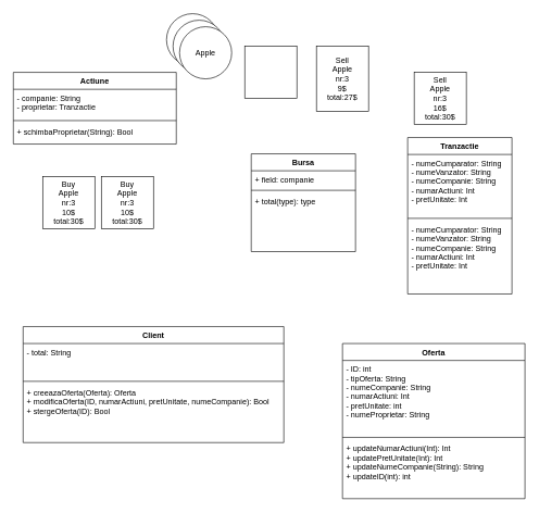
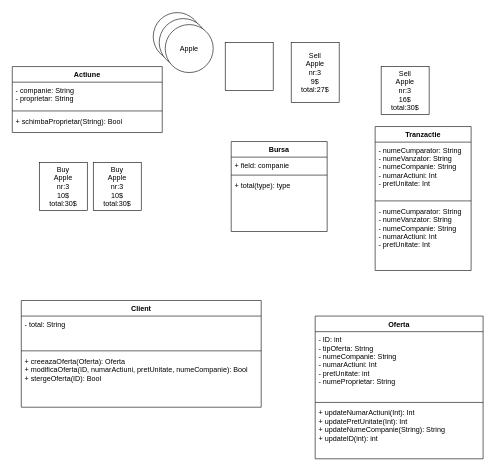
  <mxCell id="0" />
  <mxCell id="1" parent="0" />
  <mxCell id="2" value="Bursa&#10;" style="swimlane;fontStyle=1;align=center;verticalAlign=top;childLayout=stackLayout;horizontal=1;startSize=26;horizontalStack=0;resizeParent=1;resizeParentMax=0;resizeLast=0;collapsible=1;marginBottom=0;" vertex="1" parent="1"><mxGeometry x="385" y="235" width="160" height="150" as="geometry" /></mxCell>
  <mxCell id="3" value="+ field: companie" style="text;strokeColor=none;fillColor=none;align=left;verticalAlign=top;spacingLeft=4;spacingRight=4;overflow=hidden;rotatable=0;points=[[0,0.5],[1,0.5]];portConstraint=eastwest;" vertex="1" parent="2"><mxGeometry y="26" width="160" height="26" as="geometry" /></mxCell>
  <mxCell id="4" value="" style="line;strokeWidth=1;fillColor=none;align=left;verticalAlign=middle;spacingTop=-1;spacingLeft=3;spacingRight=3;rotatable=0;labelPosition=right;points=[];portConstraint=eastwest;" vertex="1" parent="2"><mxGeometry y="52" width="160" height="8" as="geometry" /></mxCell>
  <mxCell id="5" value="+ total(type): type" style="text;strokeColor=none;fillColor=none;align=left;verticalAlign=top;spacingLeft=4;spacingRight=4;overflow=hidden;rotatable=0;points=[[0,0.5],[1,0.5]];portConstraint=eastwest;" vertex="1" parent="2"><mxGeometry y="60" width="160" height="90" as="geometry" /></mxCell>
  <mxCell id="6" value="Buy&lt;br&gt;Apple&lt;br&gt;nr:3&lt;br&gt;10$&lt;br&gt;total:30$" style="whiteSpace=wrap;html=1;aspect=fixed;" vertex="1" parent="1"><mxGeometry x="65" y="270" width="80" height="80" as="geometry" /></mxCell>
  <mxCell id="7" value="" style="whiteSpace=wrap;html=1;aspect=fixed;" vertex="1" parent="1"><mxGeometry x="375" y="70" width="80" height="80" as="geometry" /></mxCell>
  <mxCell id="8" value="Sell&lt;br&gt;Apple&lt;br&gt;nr:3&lt;br&gt;16$&lt;br&gt;total:30$" style="whiteSpace=wrap;html=1;aspect=fixed;" vertex="1" parent="1"><mxGeometry x="635" y="110" width="80" height="80" as="geometry" /></mxCell>
  <mxCell id="9" value="Sell&lt;br&gt;Apple&lt;br&gt;nr:3&lt;br&gt;9$&lt;br&gt;total:27$" style="whiteSpace=wrap;html=1;aspect=fixed;" vertex="1" parent="1"><mxGeometry x="485" y="70" width="80" height="100" as="geometry" /></mxCell>
  <mxCell id="10" value="Apple" style="ellipse;whiteSpace=wrap;html=1;aspect=fixed;" vertex="1" parent="1"><mxGeometry x="255" y="20" width="80" height="80" as="geometry" /></mxCell>
  <mxCell id="11" value="Apple" style="ellipse;whiteSpace=wrap;html=1;aspect=fixed;" vertex="1" parent="1"><mxGeometry x="265" y="30" width="80" height="80" as="geometry" /></mxCell>
  <mxCell id="12" value="Apple" style="ellipse;whiteSpace=wrap;html=1;aspect=fixed;" vertex="1" parent="1"><mxGeometry x="275" y="40" width="80" height="80" as="geometry" /></mxCell>
  <mxCell id="13" value="Actiune" style="swimlane;fontStyle=1;align=center;verticalAlign=top;childLayout=stackLayout;horizontal=1;startSize=26;horizontalStack=0;resizeParent=1;resizeParentMax=0;resizeLast=0;collapsible=1;marginBottom=0;" vertex="1" parent="1"><mxGeometry x="20" y="110" width="250" height="110" as="geometry" /></mxCell>
- <mxCell id="14" value="- companie: String&#10;- proprietar: Tranzactie" style="text;strokeColor=none;fillColor=none;align=left;verticalAlign=top;spacingLeft=4;spacingRight=4;overflow=hidden;rotatable=0;points=[[0,0.5],[1,0.5]];portConstraint=eastwest;" vertex="1" parent="13"><mxGeometry y="26" width="250" height="44" as="geometry" /></mxCell>
+ <mxCell id="14" value="- companie: String&#10;- proprietar: String" style="text;strokeColor=none;fillColor=none;align=left;verticalAlign=top;spacingLeft=4;spacingRight=4;overflow=hidden;rotatable=0;points=[[0,0.5],[1,0.5]];portConstraint=eastwest;" vertex="1" parent="13"><mxGeometry y="26" width="250" height="44" as="geometry" /></mxCell>
  <mxCell id="15" value="" style="line;strokeWidth=1;fillColor=none;align=left;verticalAlign=middle;spacingTop=-1;spacingLeft=3;spacingRight=3;rotatable=0;labelPosition=right;points=[];portConstraint=eastwest;" vertex="1" parent="13"><mxGeometry y="70" width="250" height="8" as="geometry" /></mxCell>
  <mxCell id="16" value="+ schimbaProprietar(String): Bool" style="text;strokeColor=none;fillColor=none;align=left;verticalAlign=top;spacingLeft=4;spacingRight=4;overflow=hidden;rotatable=0;points=[[0,0.5],[1,0.5]];portConstraint=eastwest;" vertex="1" parent="13"><mxGeometry y="78" width="250" height="32" as="geometry" /></mxCell>
  <mxCell id="17" value="Client" style="swimlane;fontStyle=1;align=center;verticalAlign=top;childLayout=stackLayout;horizontal=1;startSize=26;horizontalStack=0;resizeParent=1;resizeParentMax=0;resizeLast=0;collapsible=1;marginBottom=0;" vertex="1" parent="1"><mxGeometry x="35" y="500" width="400" height="178" as="geometry" /></mxCell>
  <mxCell id="18" value="- total: String" style="text;strokeColor=none;fillColor=none;align=left;verticalAlign=top;spacingLeft=4;spacingRight=4;overflow=hidden;rotatable=0;points=[[0,0.5],[1,0.5]];portConstraint=eastwest;" vertex="1" parent="17"><mxGeometry y="26" width="400" height="54" as="geometry" /></mxCell>
  <mxCell id="19" value="" style="line;strokeWidth=1;fillColor=none;align=left;verticalAlign=middle;spacingTop=-1;spacingLeft=3;spacingRight=3;rotatable=0;labelPosition=right;points=[];portConstraint=eastwest;" vertex="1" parent="17"><mxGeometry y="80" width="400" height="8" as="geometry" /></mxCell>
  <mxCell id="20" value="+ creeazaOferta(Oferta): Oferta&#10;+ modificaOferta(ID, numarActiuni, pretUnitate, numeCompanie): Bool&#10;+ stergeOferta(ID): Bool" style="text;strokeColor=none;fillColor=none;align=left;verticalAlign=top;spacingLeft=4;spacingRight=4;overflow=hidden;rotatable=0;points=[[0,0.5],[1,0.5]];portConstraint=eastwest;" vertex="1" parent="17"><mxGeometry y="88" width="400" height="90" as="geometry" /></mxCell>
  <mxCell id="21" value="Oferta" style="swimlane;fontStyle=1;align=center;verticalAlign=top;childLayout=stackLayout;horizontal=1;startSize=26;horizontalStack=0;resizeParent=1;resizeParentMax=0;resizeLast=0;collapsible=1;marginBottom=0;" vertex="1" parent="1"><mxGeometry x="525" y="526" width="280" height="238" as="geometry" /></mxCell>
  <mxCell id="22" value="- ID: int&#10;- tipOferta: String&#10;- numeCompanie: String&#10;- numarActiuni: Int&#10;- pretUnitate: int&#10;- numeProprietar: String" style="text;strokeColor=none;fillColor=none;align=left;verticalAlign=top;spacingLeft=4;spacingRight=4;overflow=hidden;rotatable=0;points=[[0,0.5],[1,0.5]];portConstraint=eastwest;" vertex="1" parent="21"><mxGeometry y="26" width="280" height="114" as="geometry" /></mxCell>
  <mxCell id="23" value="" style="line;strokeWidth=1;fillColor=none;align=left;verticalAlign=middle;spacingTop=-1;spacingLeft=3;spacingRight=3;rotatable=0;labelPosition=right;points=[];portConstraint=eastwest;" vertex="1" parent="21"><mxGeometry y="140" width="280" height="8" as="geometry" /></mxCell>
  <mxCell id="24" value="+ updateNumarActiuni(Int): Int&#10;+ updatePretUnitate(Int): Int&#10;+ updateNumeCompanie(String): String&#10;+ updateID(int): int&#10;" style="text;strokeColor=none;fillColor=none;align=left;verticalAlign=top;spacingLeft=4;spacingRight=4;overflow=hidden;rotatable=0;points=[[0,0.5],[1,0.5]];portConstraint=eastwest;" vertex="1" parent="21"><mxGeometry y="148" width="280" height="90" as="geometry" /></mxCell>
  <mxCell id="25" value="Buy&lt;br&gt;Apple&lt;br&gt;nr:3&lt;br&gt;10$&lt;br&gt;total:30$" style="whiteSpace=wrap;html=1;aspect=fixed;" vertex="1" parent="1"><mxGeometry x="155" y="270" width="80" height="80" as="geometry" /></mxCell>
  <mxCell id="26" value="Tranzactie" style="swimlane;fontStyle=1;align=center;verticalAlign=top;childLayout=stackLayout;horizontal=1;startSize=26;horizontalStack=0;resizeParent=1;resizeParentMax=0;resizeLast=0;collapsible=1;marginBottom=0;" vertex="1" parent="1"><mxGeometry x="625" y="210" width="160" height="240" as="geometry" /></mxCell>
  <mxCell id="27" value="- numeCumparator: String&#10;- numeVanzator: String&#10;- numeCompanie: String&#10;- numarActiuni: Int&#10;- pretUnitate: Int" style="text;strokeColor=none;fillColor=none;align=left;verticalAlign=top;spacingLeft=4;spacingRight=4;overflow=hidden;rotatable=0;points=[[0,0.5],[1,0.5]];portConstraint=eastwest;" vertex="1" parent="26"><mxGeometry y="26" width="160" height="94" as="geometry" /></mxCell>
  <mxCell id="28" value="" style="line;strokeWidth=1;fillColor=none;align=left;verticalAlign=middle;spacingTop=-1;spacingLeft=3;spacingRight=3;rotatable=0;labelPosition=right;points=[];portConstraint=eastwest;" vertex="1" parent="26"><mxGeometry y="120" width="160" height="8" as="geometry" /></mxCell>
  <mxCell id="29" value="- numeCumparator: String&#10;- numeVanzator: String&#10;- numeCompanie: String&#10;- numarActiuni: Int&#10;- pretUnitate: Int" style="text;strokeColor=none;fillColor=none;align=left;verticalAlign=top;spacingLeft=4;spacingRight=4;overflow=hidden;rotatable=0;points=[[0,0.5],[1,0.5]];portConstraint=eastwest;" vertex="1" parent="26"><mxGeometry y="128" width="160" height="112" as="geometry" /></mxCell>
